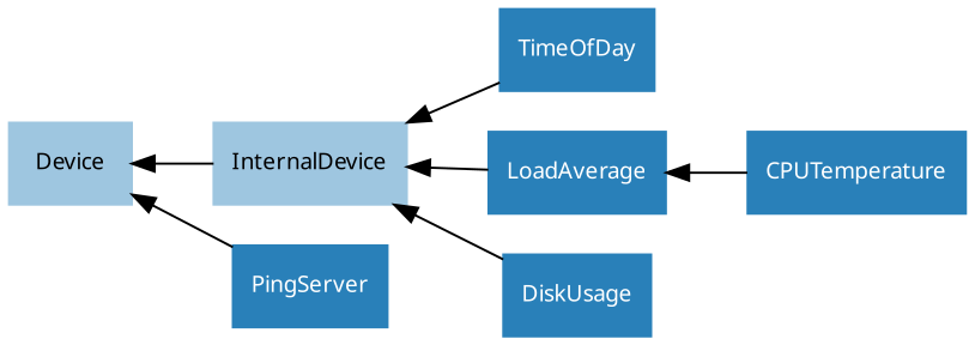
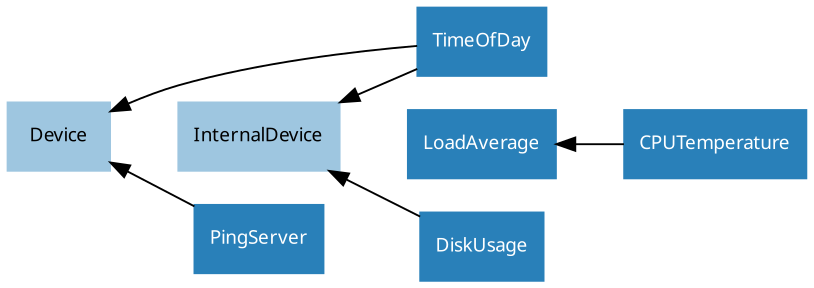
  digraph {
    fontname="Noto Sans"
    rankdir=RL
    node [color="#2980b9" fontcolor="#ffffff" fontname="Noto Sans" fontsize=10 shape=rect style=filled]
    edge [fontname="Noto Sans"]
    Device [color="#9ec6e0" fontcolor="#000000"]
    InternalDevice [color="#9ec6e0" fontcolor="#000000"]
    TimeOfDay
    PingServer
    CPUTemperature
    LoadAverage
    DiskUsage
-   InternalDevice -> Device
+   TimeOfDay -> Device
    TimeOfDay -> InternalDevice
    PingServer -> Device
    CPUTemperature -> LoadAverage
-   LoadAverage -> InternalDevice
    DiskUsage -> InternalDevice
  }
